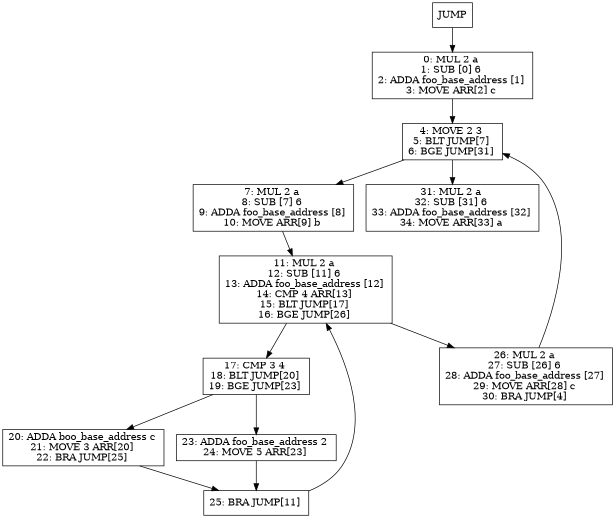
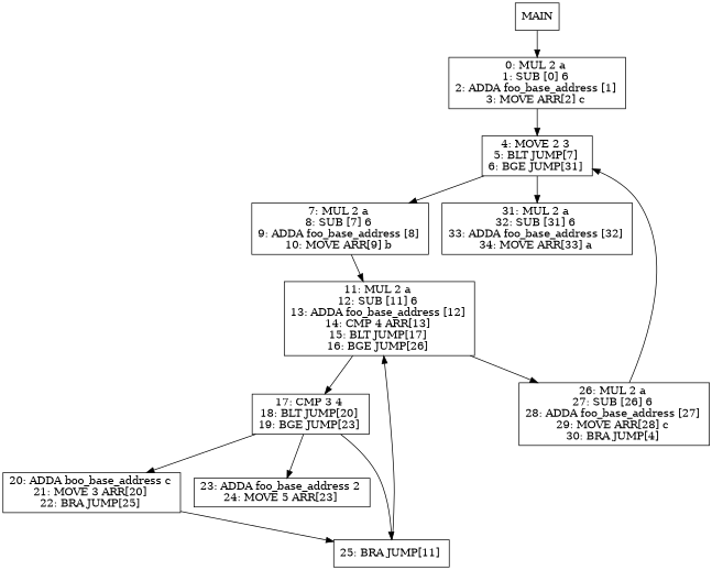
  digraph {
    node [shape=box]
-   n1 [label=JUMP]
+   n1 [label=MAIN]
    n2 [label="0: MUL 2 a \n1: SUB [0] 6 \n2: ADDA foo_base_address [1] \n3: MOVE ARR[2] c \n"]
    n3 [label="4: MOVE 2 3 \n5: BLT JUMP[7] \n6: BGE JUMP[31] \n"]
    n4 [label="7: MUL 2 a \n8: SUB [7] 6 \n9: ADDA foo_base_address [8] \n10: MOVE ARR[9] b \n"]
    n5 [label="31: MUL 2 a \n32: SUB [31] 6 \n33: ADDA foo_base_address [32] \n34: MOVE ARR[33] a \n"]
    n6 [label="11: MUL 2 a \n12: SUB [11] 6 \n13: ADDA foo_base_address [12] \n14: CMP 4 ARR[13] \n15: BLT JUMP[17] \n16: BGE JUMP[26] \n"]
    n7 [label="17: CMP 3 4 \n18: BLT JUMP[20] \n19: BGE JUMP[23] \n"]
    n8 [label="26: MUL 2 a \n27: SUB [26] 6 \n28: ADDA foo_base_address [27] \n29: MOVE ARR[28] c \n30: BRA JUMP[4] \n"]
    n9 [label="20: ADDA boo_base_address c \n21: MOVE 3 ARR[20] \n22: BRA JUMP[25] \n"]
    n10 [label="23: ADDA foo_base_address 2 \n24: MOVE 5 ARR[23] \n"]
    n11 [label="25: BRA JUMP[11] \n"]
    n1 -> n2
    n2 -> n3
    n3 -> n4
    n3 -> n5
    n4 -> n6
    n6 -> n7
    n6 -> n8
    n7 -> n9
    n7 -> n10
    n8 -> n3
    n9 -> n11
-   n10 -> n11
+   n7 -> n11
    n11 -> n6
  }
